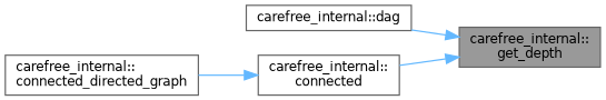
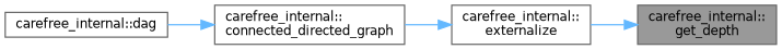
  digraph {
    rankdir=RL
    node [color=grey40 fillcolor=white fontname=Helvetica fontsize=10 shape=box style=filled]
    edge [color=steelblue1 dir=back fontname=Helvetica fontsize=10 labelfontname=Helvetica labelfontsize=10 style=solid]
    n1 [color=gray40 fillcolor=grey60 fontcolor=black height=0.2 label="carefree_internal::\lget_depth" width=0.4]
    n2 [height=0.2 label="carefree_internal::dag" width=0.4]
-   n3 [height=0.2 label="carefree_internal::\lconnected" width=0.4]
+   n3 [height=0.2 label="carefree_internal::\lexternalize" width=0.4]
    n4 [height=0.2 label="carefree_internal::\lconnected_directed_graph" width=0.4]
-   n1 -> n2
+   n4 -> n2
    n1 -> n3
    n3 -> n4
  }
